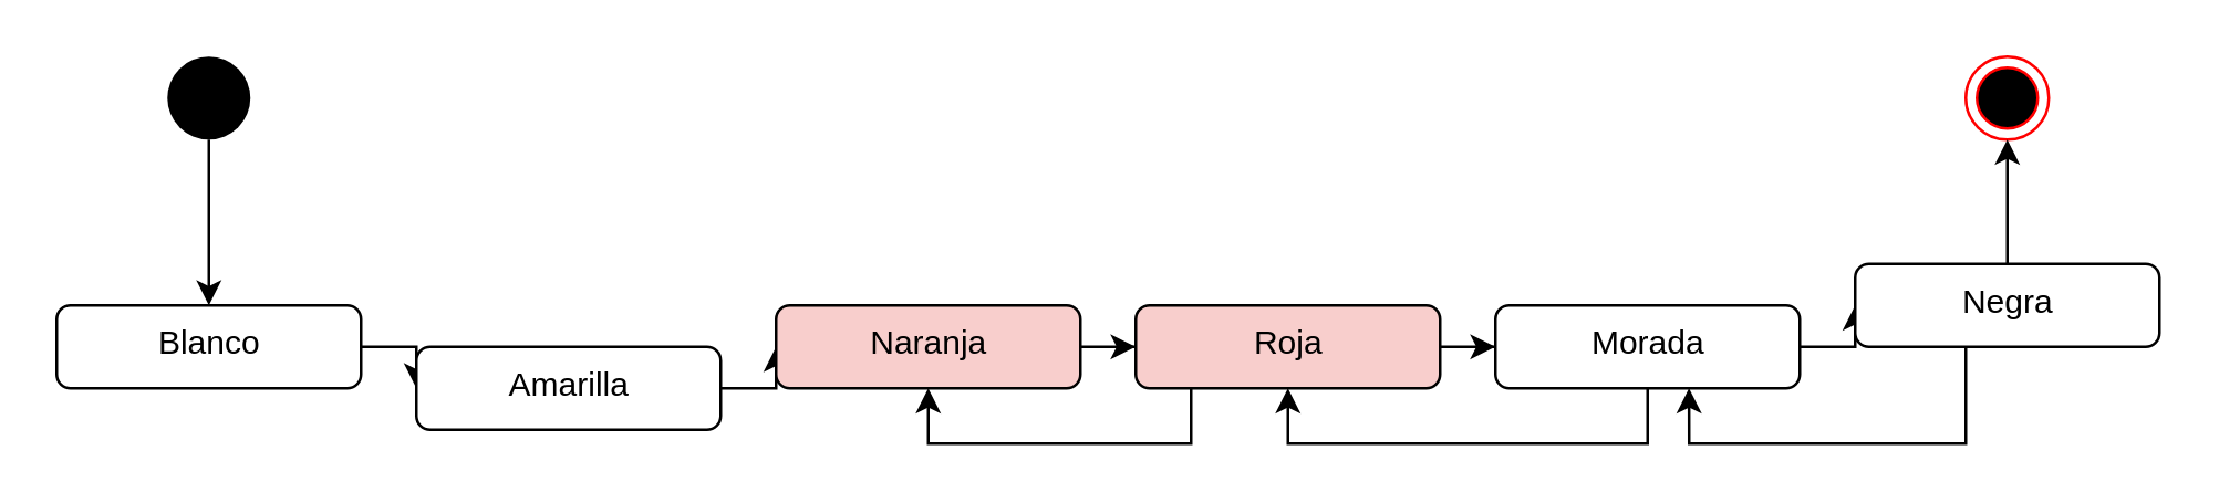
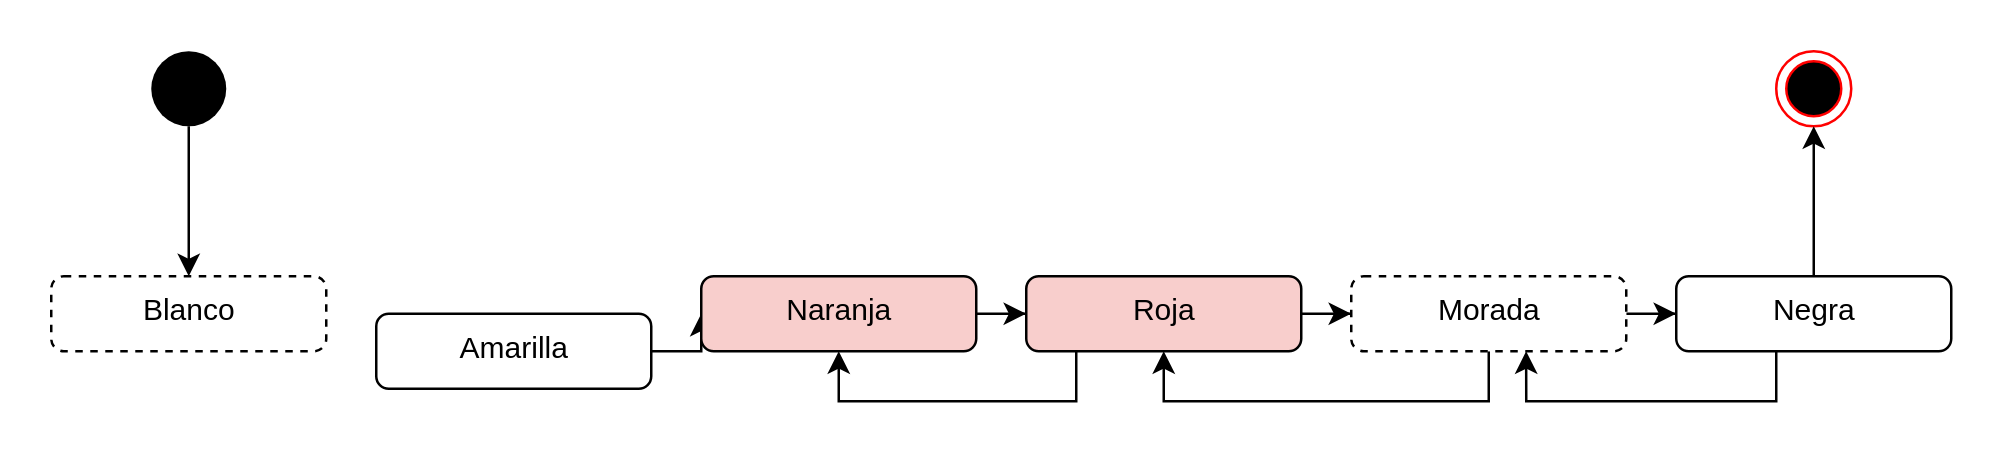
  <mxCell id="0" />
  <mxCell id="1" parent="0" />
  <mxCell id="2" style="edgeStyle=orthogonalEdgeStyle;rounded=0;orthogonalLoop=1;jettySize=auto;html=1;entryX=0.5;entryY=0;entryDx=0;entryDy=0;" edge="1" parent="1" source="3" target="6"><mxGeometry relative="1" as="geometry" /></mxCell>
  <mxCell id="3" value="" style="ellipse;fillColor=#000000;strokeColor=none;" vertex="1" parent="1"><mxGeometry x="60" y="20" width="30" height="30" as="geometry" /></mxCell>
  <mxCell id="4" value="" style="ellipse;html=1;shape=endState;fillColor=#000000;strokeColor=#ff0000;" vertex="1" parent="1"><mxGeometry x="710" y="20" width="30" height="30" as="geometry" /></mxCell>
- <mxCell id="5" style="edgeStyle=orthogonalEdgeStyle;rounded=0;orthogonalLoop=1;jettySize=auto;html=1;" edge="1" parent="1" source="6" target="8"><mxGeometry relative="1" as="geometry" /></mxCell>
- <mxCell id="6" value="Blanco" style="html=1;align=center;verticalAlign=top;rounded=1;absoluteArcSize=1;arcSize=10;dashed=0;" vertex="1" parent="1"><mxGeometry x="20" y="110" width="110" height="30" as="geometry" /></mxCell>
+ <mxCell id="6" value="Blanco" style="html=1;align=center;verticalAlign=top;rounded=1;absoluteArcSize=1;arcSize=10;dashed=1;" vertex="1" parent="1"><mxGeometry x="20" y="110" width="110" height="30" as="geometry" /></mxCell>
  <mxCell id="7" style="edgeStyle=orthogonalEdgeStyle;rounded=0;orthogonalLoop=1;jettySize=auto;html=1;" edge="1" parent="1" source="8" target="10"><mxGeometry relative="1" as="geometry" /></mxCell>
  <mxCell id="8" value="Amarilla" style="html=1;align=center;verticalAlign=top;rounded=1;absoluteArcSize=1;arcSize=10;dashed=0;" vertex="1" parent="1"><mxGeometry x="150" y="125" width="110" height="30" as="geometry" /></mxCell>
  <mxCell id="9" style="edgeStyle=orthogonalEdgeStyle;rounded=0;orthogonalLoop=1;jettySize=auto;html=1;" edge="1" parent="1" source="10" target="13"><mxGeometry relative="1" as="geometry" /></mxCell>
  <mxCell id="10" value="Naranja" style="html=1;align=center;verticalAlign=top;rounded=1;absoluteArcSize=1;arcSize=10;dashed=0;fillColor=#f8cecc;" vertex="1" parent="1"><mxGeometry x="280" y="110" width="110" height="30" as="geometry" /></mxCell>
  <mxCell id="11" style="edgeStyle=orthogonalEdgeStyle;rounded=0;orthogonalLoop=1;jettySize=auto;html=1;" edge="1" parent="1" source="13" target="16"><mxGeometry relative="1" as="geometry" /></mxCell>
  <mxCell id="12" style="edgeStyle=orthogonalEdgeStyle;rounded=0;orthogonalLoop=1;jettySize=auto;html=1;entryX=0.5;entryY=1;entryDx=0;entryDy=0;" edge="1" parent="1" source="13" target="10"><mxGeometry relative="1" as="geometry"><Array as="points"><mxPoint x="430" y="160" /><mxPoint x="335" y="160" /></Array></mxGeometry></mxCell>
  <mxCell id="13" value="Roja" style="html=1;align=center;verticalAlign=top;rounded=1;absoluteArcSize=1;arcSize=10;dashed=0;fillColor=#f8cecc;" vertex="1" parent="1"><mxGeometry x="410" y="110" width="110" height="30" as="geometry" /></mxCell>
  <mxCell id="14" style="edgeStyle=orthogonalEdgeStyle;rounded=0;orthogonalLoop=1;jettySize=auto;html=1;" edge="1" parent="1" source="16" target="19"><mxGeometry relative="1" as="geometry" /></mxCell>
  <mxCell id="15" style="edgeStyle=orthogonalEdgeStyle;rounded=0;orthogonalLoop=1;jettySize=auto;html=1;entryX=0.5;entryY=1;entryDx=0;entryDy=0;" edge="1" parent="1" source="16" target="13"><mxGeometry relative="1" as="geometry"><Array as="points"><mxPoint x="595" y="160" /><mxPoint x="465" y="160" /></Array></mxGeometry></mxCell>
- <mxCell id="16" value="Morada" style="html=1;align=center;verticalAlign=top;rounded=1;absoluteArcSize=1;arcSize=10;dashed=0;" vertex="1" parent="1"><mxGeometry x="540" y="110" width="110" height="30" as="geometry" /></mxCell>
+ <mxCell id="16" value="Morada" style="html=1;align=center;verticalAlign=top;rounded=1;absoluteArcSize=1;arcSize=10;dashed=1;" vertex="1" parent="1"><mxGeometry x="540" y="110" width="110" height="30" as="geometry" /></mxCell>
  <mxCell id="17" style="edgeStyle=orthogonalEdgeStyle;rounded=0;orthogonalLoop=1;jettySize=auto;html=1;" edge="1" parent="1" source="19" target="4"><mxGeometry relative="1" as="geometry" /></mxCell>
  <mxCell id="18" style="edgeStyle=orthogonalEdgeStyle;rounded=0;orthogonalLoop=1;jettySize=auto;html=1;entryX=0.636;entryY=1;entryDx=0;entryDy=0;entryPerimeter=0;" edge="1" parent="1" source="19" target="16"><mxGeometry relative="1" as="geometry"><Array as="points"><mxPoint x="710" y="160" /><mxPoint x="610" y="160" /></Array></mxGeometry></mxCell>
- <mxCell id="19" value="Negra" style="html=1;align=center;verticalAlign=top;rounded=1;absoluteArcSize=1;arcSize=10;dashed=0;" vertex="1" parent="1"><mxGeometry x="670" y="95" width="110" height="30" as="geometry" /></mxCell>
+ <mxCell id="19" value="Negra" style="html=1;align=center;verticalAlign=top;rounded=1;absoluteArcSize=1;arcSize=10;dashed=0;" vertex="1" parent="1"><mxGeometry x="670" y="110" width="110" height="30" as="geometry" /></mxCell>
